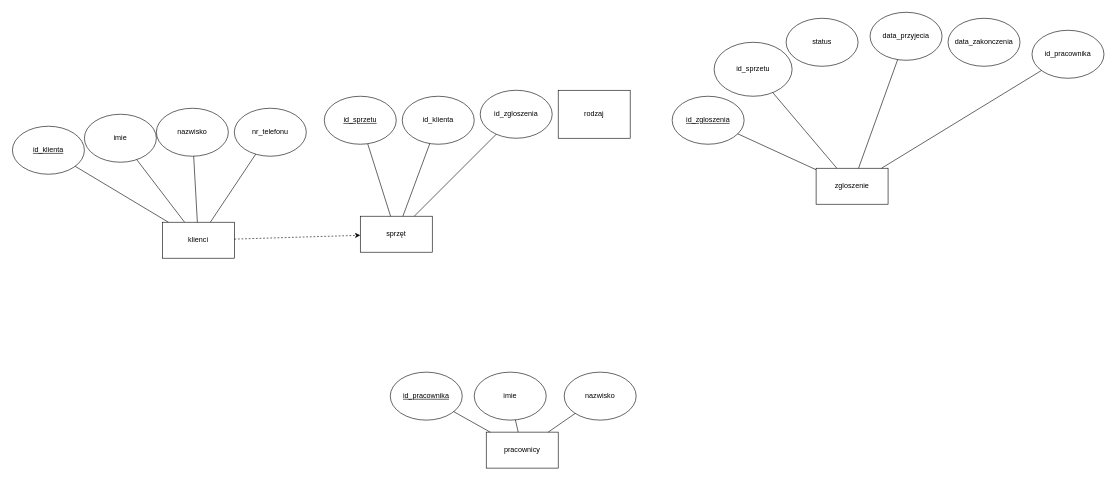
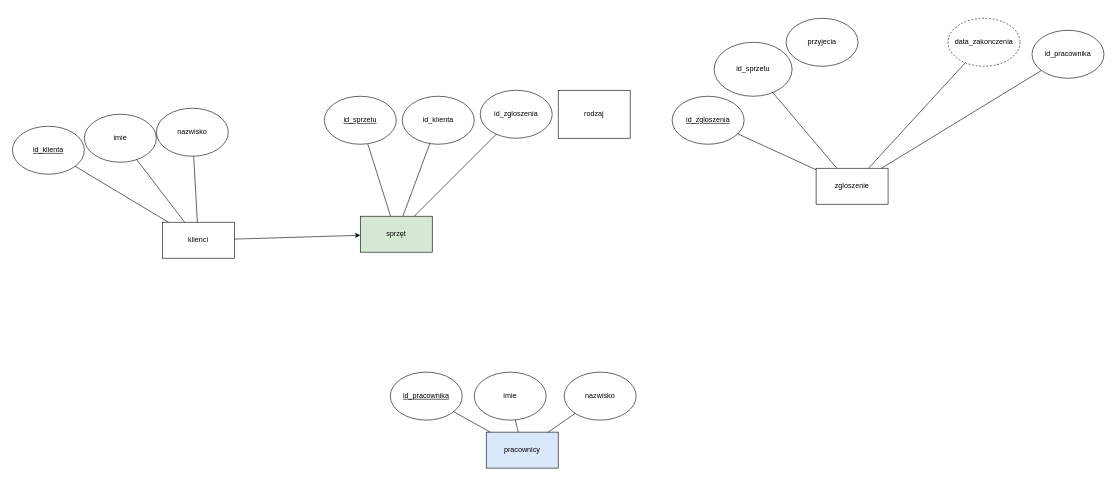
  <mxCell id="0" />
  <mxCell id="1" parent="0" />
  <mxCell id="2" value="klienci" style="rounded=0;whiteSpace=wrap;html=1;" vertex="1" parent="1"><mxGeometry x="270" y="370" width="120" height="60" as="geometry" /></mxCell>
  <mxCell id="3" value="&lt;u&gt;id_klienta&lt;/u&gt;" style="ellipse;whiteSpace=wrap;html=1;" vertex="1" parent="1"><mxGeometry x="20" y="210" width="120" height="80" as="geometry" /></mxCell>
  <mxCell id="4" value="imie" style="ellipse;whiteSpace=wrap;html=1;" vertex="1" parent="1"><mxGeometry x="140" y="190" width="120" height="80" as="geometry" /></mxCell>
  <mxCell id="5" value="nazwisko" style="ellipse;whiteSpace=wrap;html=1;" vertex="1" parent="1"><mxGeometry x="260" y="180" width="120" height="80" as="geometry" /></mxCell>
- <mxCell id="6" value="nr_telefonu" style="ellipse;whiteSpace=wrap;html=1;" vertex="1" parent="1"><mxGeometry x="390" y="180" width="120" height="80" as="geometry" /></mxCell>
- <mxCell id="7" value="" style="endArrow=none;html=1;rounded=0;" edge="1" parent="1" source="2" target="6"><mxGeometry width="50" height="50" relative="1" as="geometry"><mxPoint x="1000" y="810" as="sourcePoint" /><mxPoint x="1050" y="760" as="targetPoint" /></mxGeometry></mxCell>
  <mxCell id="8" value="" style="endArrow=none;html=1;rounded=0;" edge="1" parent="1" source="3" target="2"><mxGeometry width="50" height="50" relative="1" as="geometry"><mxPoint x="640" y="530" as="sourcePoint" /><mxPoint x="690" y="480" as="targetPoint" /></mxGeometry></mxCell>
  <mxCell id="9" value="" style="endArrow=none;html=1;rounded=0;" edge="1" parent="1" source="4" target="2"><mxGeometry width="50" height="50" relative="1" as="geometry"><mxPoint x="780" y="640" as="sourcePoint" /><mxPoint x="830" y="590" as="targetPoint" /></mxGeometry></mxCell>
  <mxCell id="10" value="" style="endArrow=none;html=1;rounded=0;" edge="1" parent="1" source="2" target="5"><mxGeometry width="50" height="50" relative="1" as="geometry"><mxPoint x="880" y="630" as="sourcePoint" /><mxPoint x="930" y="580" as="targetPoint" /></mxGeometry></mxCell>
  <mxCell id="11" value="zgloszenie" style="rounded=0;whiteSpace=wrap;html=1;" vertex="1" parent="1"><mxGeometry x="1360" y="280" width="120" height="60" as="geometry" /></mxCell>
  <mxCell id="12" value="&lt;u&gt;id_zgloszenia&lt;/u&gt;" style="ellipse;whiteSpace=wrap;html=1;" vertex="1" parent="1"><mxGeometry x="1120" y="160" width="120" height="80" as="geometry" /></mxCell>
  <mxCell id="13" value="id_sprzetu" style="ellipse;whiteSpace=wrap;html=1;" vertex="1" parent="1"><mxGeometry x="1190" y="70" width="130" height="90" as="geometry" /></mxCell>
  <mxCell id="14" value="" style="endArrow=none;html=1;rounded=0;" edge="1" parent="1" source="11" target="12"><mxGeometry width="50" height="50" relative="1" as="geometry"><mxPoint x="1000" y="810" as="sourcePoint" /><mxPoint x="1050" y="760" as="targetPoint" /></mxGeometry></mxCell>
  <mxCell id="15" value="" style="endArrow=none;html=1;rounded=0;" edge="1" parent="1" source="13" target="11"><mxGeometry width="50" height="50" relative="1" as="geometry"><mxPoint x="850" y="780" as="sourcePoint" /><mxPoint x="900" y="730" as="targetPoint" /></mxGeometry></mxCell>
- <mxCell id="16" value="status" style="ellipse;whiteSpace=wrap;html=1;" vertex="1" parent="1"><mxGeometry x="1310" y="30" width="120" height="80" as="geometry" /></mxCell>
- <mxCell id="17" value="pracownicy" style="rounded=0;whiteSpace=wrap;html=1;" vertex="1" parent="1"><mxGeometry x="810" y="720" width="120" height="60" as="geometry" /></mxCell>
+ <mxCell id="16" value="przyjecia" style="ellipse;whiteSpace=wrap;html=1;" vertex="1" parent="1"><mxGeometry x="1310" y="30" width="120" height="80" as="geometry" /></mxCell>
+ <mxCell id="17" value="pracownicy" style="rounded=0;whiteSpace=wrap;html=1;fillColor=#dae8fc;" vertex="1" parent="1"><mxGeometry x="810" y="720" width="120" height="60" as="geometry" /></mxCell>
  <mxCell id="18" value="&lt;u&gt;id_pracownika&lt;/u&gt;" style="ellipse;whiteSpace=wrap;html=1;" vertex="1" parent="1"><mxGeometry x="650" y="620" width="120" height="80" as="geometry" /></mxCell>
  <mxCell id="19" value="imie" style="ellipse;whiteSpace=wrap;html=1;" vertex="1" parent="1"><mxGeometry x="790" y="620" width="120" height="80" as="geometry" /></mxCell>
  <mxCell id="20" value="nazwisko" style="ellipse;whiteSpace=wrap;html=1;" vertex="1" parent="1"><mxGeometry x="940" y="620" width="120" height="80" as="geometry" /></mxCell>
  <mxCell id="21" value="" style="endArrow=none;html=1;rounded=0;" edge="1" parent="1" source="18" target="17"><mxGeometry width="50" height="50" relative="1" as="geometry"><mxPoint x="710" y="820" as="sourcePoint" /><mxPoint x="760" y="770" as="targetPoint" /></mxGeometry></mxCell>
  <mxCell id="22" value="" style="endArrow=none;html=1;rounded=0;" edge="1" parent="1" source="19" target="17"><mxGeometry width="50" height="50" relative="1" as="geometry"><mxPoint x="710" y="800" as="sourcePoint" /><mxPoint x="760" y="750" as="targetPoint" /></mxGeometry></mxCell>
  <mxCell id="23" value="" style="endArrow=none;html=1;rounded=0;" edge="1" parent="1" source="17" target="20"><mxGeometry width="50" height="50" relative="1" as="geometry"><mxPoint x="1020" y="770" as="sourcePoint" /><mxPoint x="1070" y="720" as="targetPoint" /></mxGeometry></mxCell>
- <mxCell id="24" value="data_przyjecia" style="ellipse;whiteSpace=wrap;html=1;" vertex="1" parent="1"><mxGeometry x="1450" y="20" width="120" height="80" as="geometry" /></mxCell>
- <mxCell id="25" value="data_zakonczenia" style="ellipse;whiteSpace=wrap;html=1;" vertex="1" parent="1"><mxGeometry x="1580" y="30" width="120" height="80" as="geometry" /></mxCell>
- <mxCell id="26" value="" style="endArrow=none;html=1;rounded=0;" edge="1" parent="1" source="11" target="24"><mxGeometry width="50" height="50" relative="1" as="geometry"><mxPoint x="1240" y="620" as="sourcePoint" /><mxPoint x="1290" y="570" as="targetPoint" /></mxGeometry></mxCell>
+ <mxCell id="25" value="data_zakonczenia" style="ellipse;whiteSpace=wrap;html=1;dashed=1;" vertex="1" parent="1"><mxGeometry x="1580" y="30" width="120" height="80" as="geometry" /></mxCell>
+ <mxCell id="27" value="" style="endArrow=none;html=1;rounded=0;" edge="1" parent="1" source="25" target="11"><mxGeometry width="50" height="50" relative="1" as="geometry"><mxPoint x="1200" y="630" as="sourcePoint" /><mxPoint x="1250" y="580" as="targetPoint" /></mxGeometry></mxCell>
  <mxCell id="28" value="id_pracownika" style="ellipse;whiteSpace=wrap;html=1;" vertex="1" parent="1"><mxGeometry x="1720" y="50" width="120" height="80" as="geometry" /></mxCell>
  <mxCell id="29" value="" style="endArrow=none;html=1;rounded=0;" edge="1" parent="1" source="11" target="28"><mxGeometry width="50" height="50" relative="1" as="geometry"><mxPoint x="1260" y="500.004" as="sourcePoint" /><mxPoint x="1495.76" y="387.64" as="targetPoint" /><Array as="points" /></mxGeometry></mxCell>
- <mxCell id="30" value="sprzęt" style="rounded=0;whiteSpace=wrap;html=1;" vertex="1" parent="1"><mxGeometry x="600" width="120" height="60" as="geometry" y="360" /></mxCell>
+ <mxCell id="30" value="sprzęt" style="rounded=0;whiteSpace=wrap;html=1;fillColor=#d5e8d4;" vertex="1" parent="1"><mxGeometry x="600" width="120" height="60" as="geometry" y="360" /></mxCell>
  <mxCell id="31" value="id_klienta" style="ellipse;whiteSpace=wrap;html=1;" vertex="1" parent="1"><mxGeometry x="670" y="160" width="120" height="80" as="geometry" /></mxCell>
  <mxCell id="32" value="" style="endArrow=none;html=1;rounded=0;" edge="1" parent="1" source="31" target="30"><mxGeometry width="50" height="50" relative="1" as="geometry"><mxPoint x="1430" y="750" as="sourcePoint" /><mxPoint x="1480" y="700" as="targetPoint" /></mxGeometry></mxCell>
  <mxCell id="33" value="rodzaj" style="whiteSpace=wrap;html=1;rounded=0;" vertex="1" parent="1"><mxGeometry x="930" y="150" width="120" height="80" as="geometry" /></mxCell>
  <mxCell id="34" value="id_zgloszenia" style="ellipse;whiteSpace=wrap;html=1;" vertex="1" parent="1"><mxGeometry x="800" y="150" width="120" height="80" as="geometry" /></mxCell>
  <mxCell id="35" value="" style="endArrow=none;html=1;rounded=0;" edge="1" parent="1" source="34" target="30"><mxGeometry width="50" height="50" relative="1" as="geometry"><mxPoint x="1370" y="640" as="sourcePoint" /><mxPoint x="1420" y="590" as="targetPoint" /></mxGeometry></mxCell>
  <mxCell id="36" value="&lt;u&gt;id_sprzetu&lt;/u&gt;" style="ellipse;whiteSpace=wrap;html=1;" vertex="1" parent="1"><mxGeometry x="540" y="160" width="120" height="80" as="geometry" /></mxCell>
  <mxCell id="37" value="" style="endArrow=none;html=1;rounded=0;" edge="1" parent="1" source="30" target="36"><mxGeometry width="50" height="50" relative="1" as="geometry"><mxPoint x="1570" y="800" as="sourcePoint" /><mxPoint x="1620" y="750" as="targetPoint" /></mxGeometry></mxCell>
- <mxCell id="38" value="" style="endArrow=classic;html=1;rounded=0;dashed=1;" edge="1" parent="1" source="2" target="30"><mxGeometry width="50" height="50" relative="1" as="geometry"><mxPoint x="930" y="220" as="sourcePoint" /><mxPoint x="980" y="170" as="targetPoint" /></mxGeometry></mxCell>
+ <mxCell id="38" value="" style="endArrow=classic;html=1;rounded=0;" edge="1" parent="1" source="2" target="30"><mxGeometry width="50" height="50" relative="1" as="geometry"><mxPoint x="930" y="220" as="sourcePoint" /><mxPoint x="980" y="170" as="targetPoint" /></mxGeometry></mxCell>
